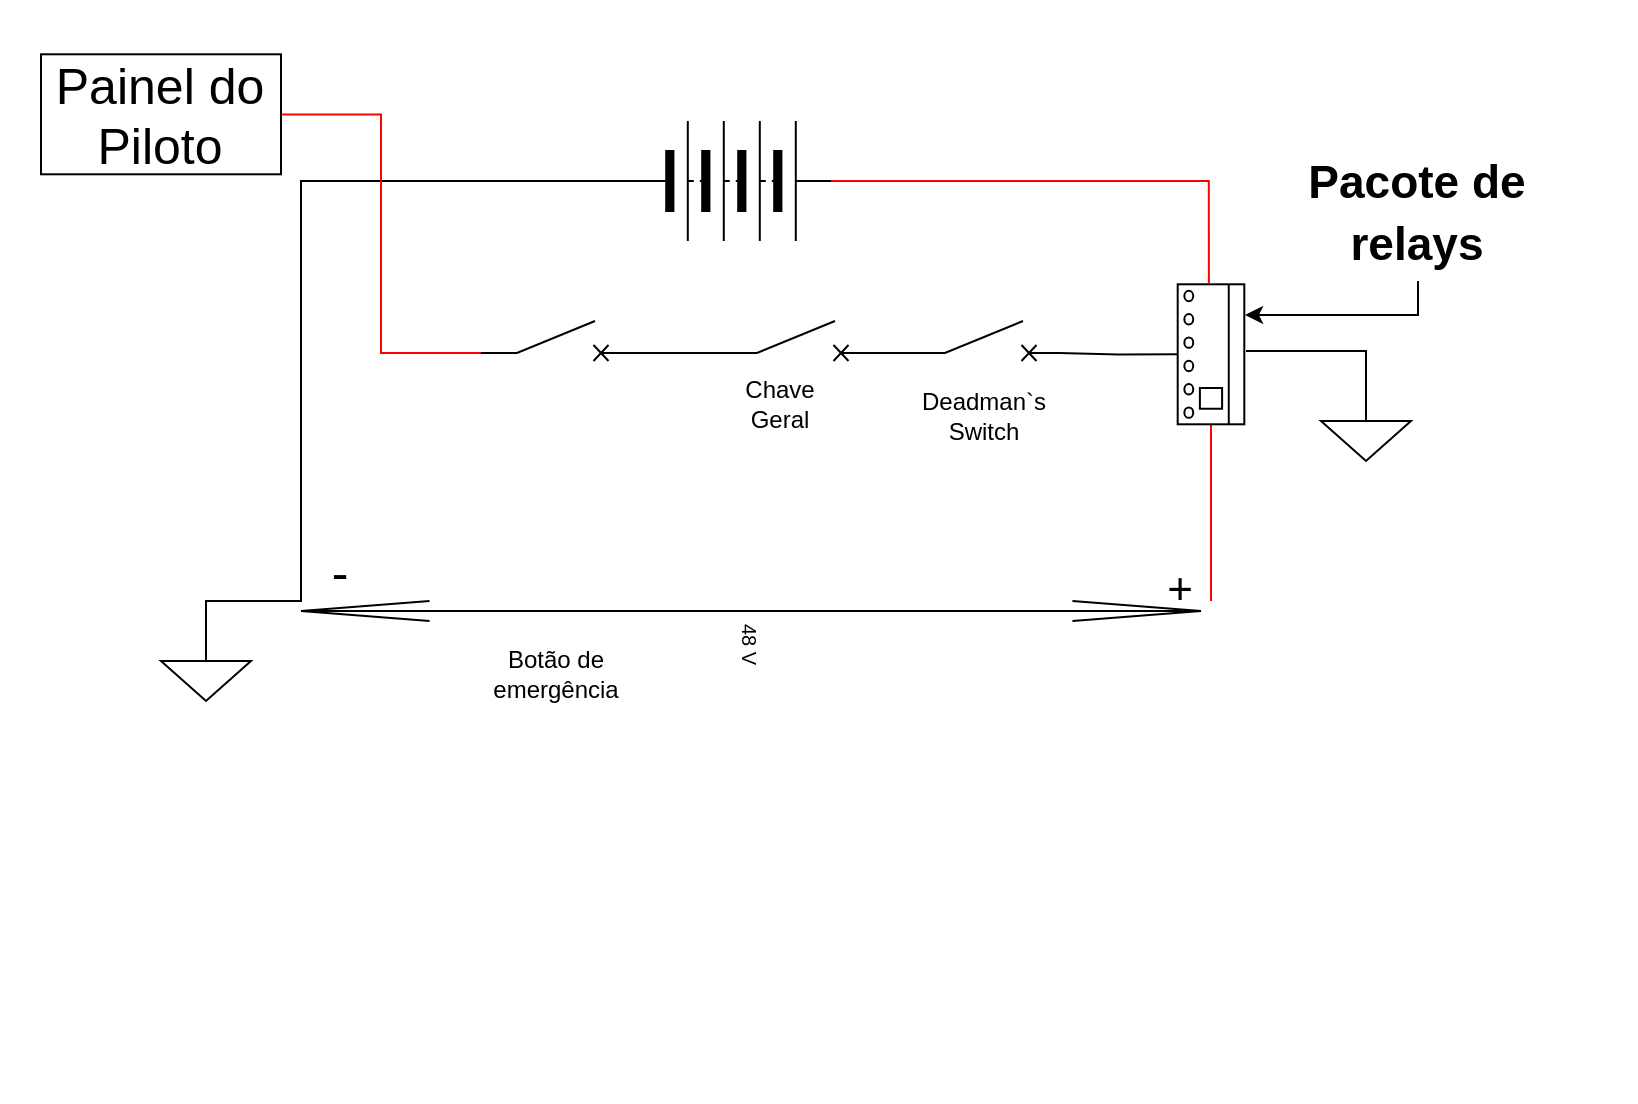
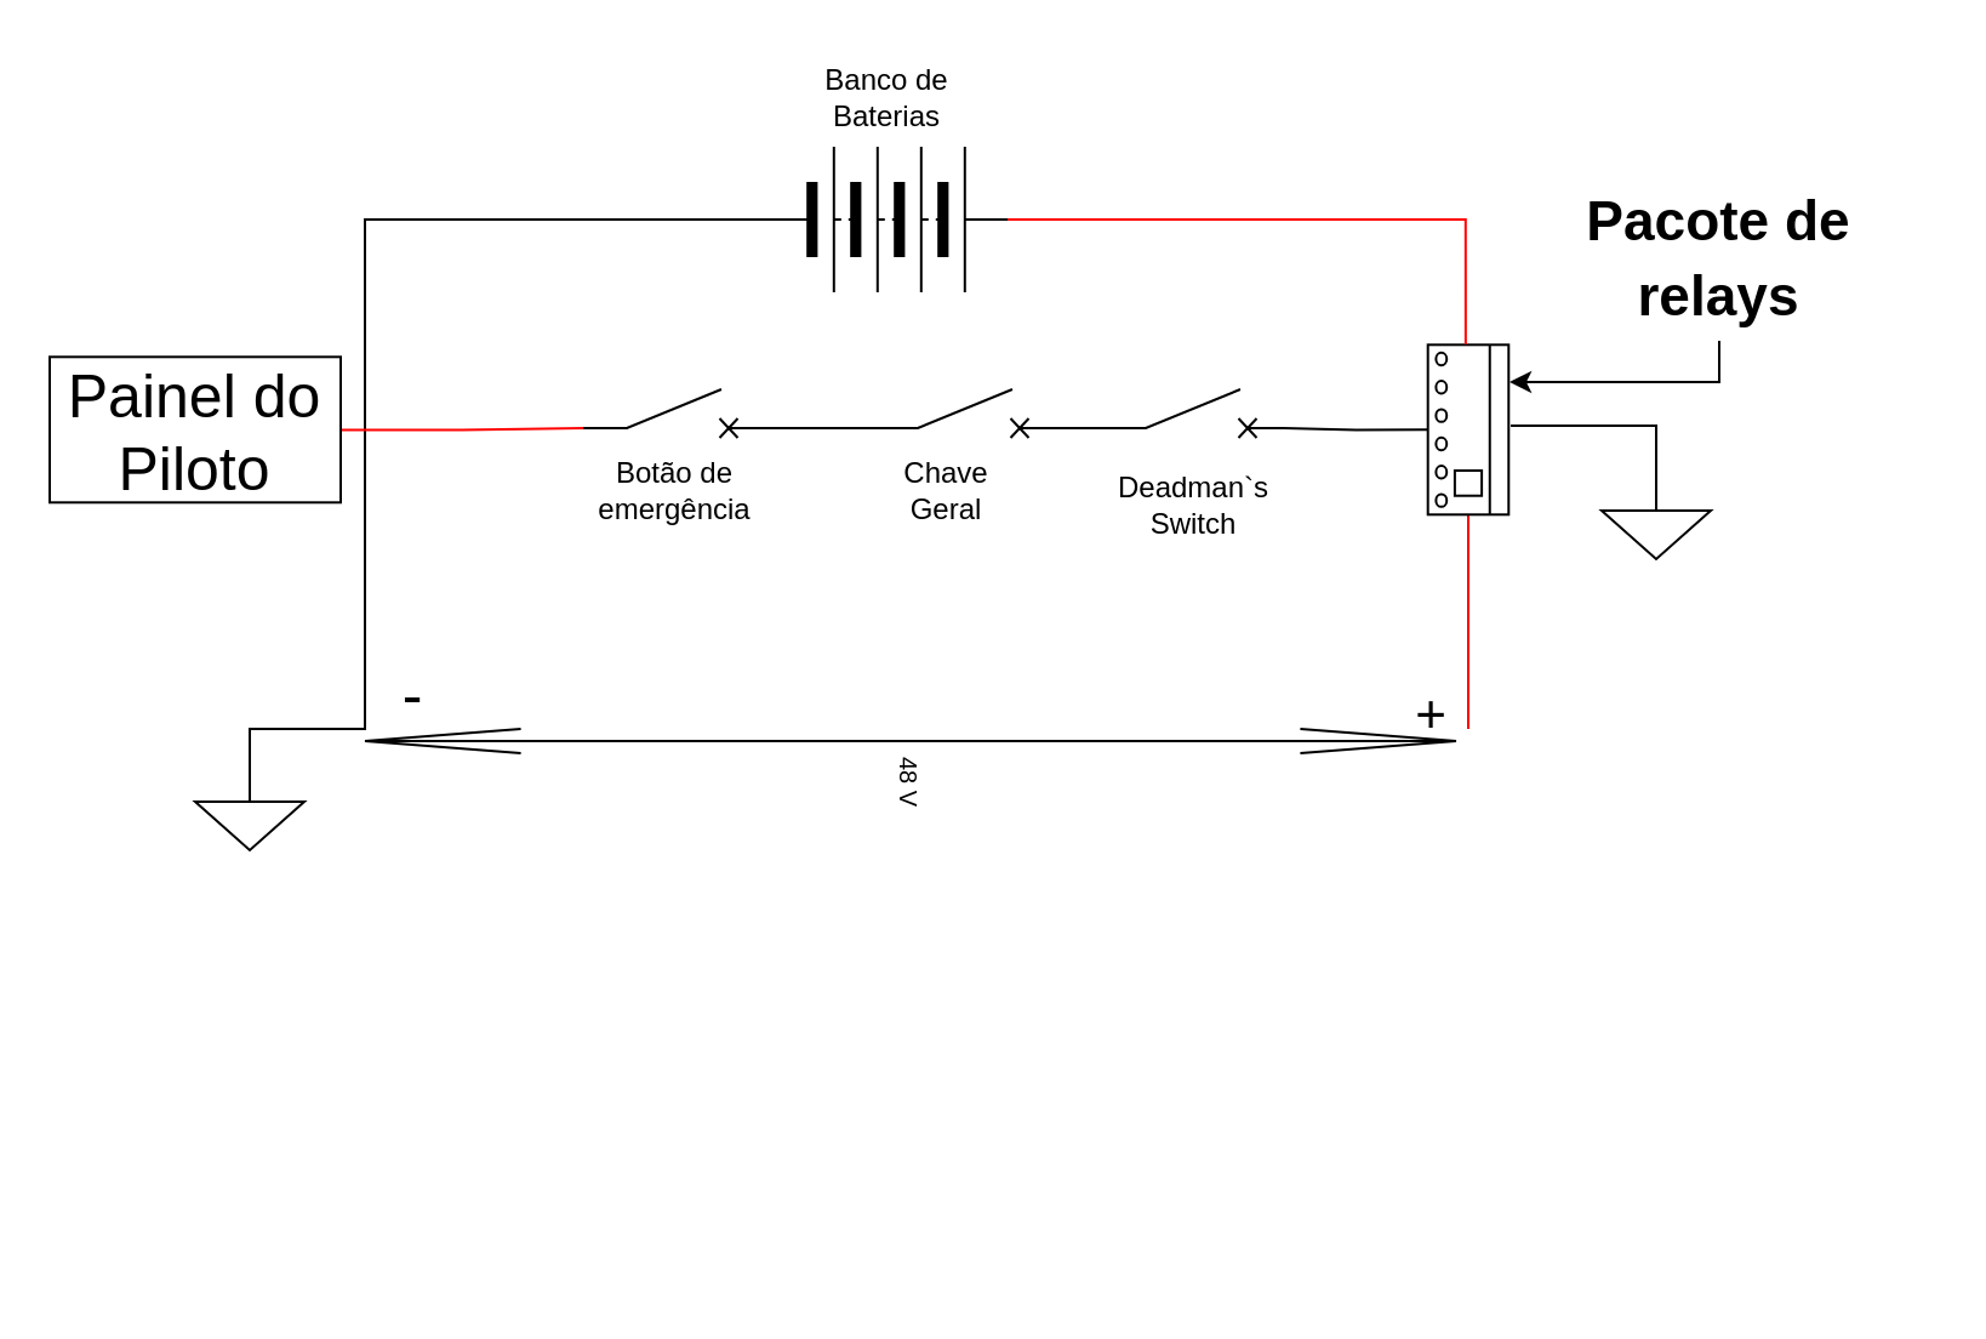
  <mxCell id="0" />
  <mxCell id="1" parent="0" />
  <mxCell id="2" style="edgeStyle=orthogonalEdgeStyle;rounded=0;orthogonalLoop=1;jettySize=auto;html=1;exitX=0;exitY=0.8;exitDx=0;exitDy=0;entryX=1;entryY=0.8;entryDx=0;entryDy=0;endArrow=none;endFill=0;" edge="1" parent="1" source="3" target="5"><mxGeometry relative="1" as="geometry" /></mxCell>
  <mxCell id="3" value="" style="pointerEvents=1;verticalLabelPosition=bottom;shadow=0;dashed=0;align=center;html=1;verticalAlign=top;shape=mxgraph.electrical.electro-mechanical.circuitBreaker2;elSwitchState=off;" vertex="1" parent="1"><mxGeometry x="454" y="160" width="75" height="20" as="geometry" /></mxCell>
  <mxCell id="4" style="edgeStyle=orthogonalEdgeStyle;rounded=0;orthogonalLoop=1;jettySize=auto;html=1;exitX=0;exitY=0.8;exitDx=0;exitDy=0;entryX=1;entryY=0.8;entryDx=0;entryDy=0;endArrow=none;endFill=0;" edge="1" parent="1" source="5" target="15"><mxGeometry relative="1" as="geometry"><mxPoint x="325" y="176.9" as="targetPoint" /></mxGeometry></mxCell>
  <mxCell id="5" value="" style="pointerEvents=1;verticalLabelPosition=bottom;shadow=0;dashed=0;align=center;html=1;verticalAlign=top;shape=mxgraph.electrical.electro-mechanical.circuitBreaker2;elSwitchState=off;" vertex="1" parent="1"><mxGeometry x="360" y="160" width="75" height="20" as="geometry" /></mxCell>
  <mxCell id="6" style="edgeStyle=orthogonalEdgeStyle;rounded=0;orthogonalLoop=1;jettySize=auto;html=1;entryX=1;entryY=0.8;entryDx=0;entryDy=0;endArrow=none;endFill=0;" edge="1" parent="1" source="8" target="3"><mxGeometry relative="1" as="geometry" /></mxCell>
  <mxCell id="7" style="edgeStyle=orthogonalEdgeStyle;rounded=0;orthogonalLoop=1;jettySize=auto;html=1;endArrow=none;endFill=0;strokeColor=#FF0000;" edge="1" parent="1" source="8"><mxGeometry relative="1" as="geometry"><mxPoint x="605" y="300" as="targetPoint" /></mxGeometry></mxCell>
  <mxCell id="8" value="" style="verticalLabelPosition=bottom;dashed=0;shadow=0;html=1;align=center;verticalAlign=top;shape=mxgraph.cabinets.overcurrent_relay_1_32a;rotation=90;" vertex="1" parent="1"><mxGeometry x="570" y="160" width="70" height="33.3" as="geometry" /></mxCell>
  <mxCell id="9" style="edgeStyle=orthogonalEdgeStyle;rounded=0;orthogonalLoop=1;jettySize=auto;html=1;endArrow=none;endFill=0;entryX=0.5;entryY=0;entryDx=0;entryDy=0;entryPerimeter=0;" edge="1" parent="1" source="11" target="21"><mxGeometry relative="1" as="geometry"><mxPoint x="150" y="290" as="targetPoint" /><Array as="points"><mxPoint x="150" y="90" /><mxPoint x="150" y="300" /></Array></mxGeometry></mxCell>
  <mxCell id="10" style="edgeStyle=orthogonalEdgeStyle;rounded=0;orthogonalLoop=1;jettySize=auto;html=1;entryX=-0.004;entryY=0.532;entryDx=0;entryDy=0;entryPerimeter=0;endArrow=none;endFill=0;strokeColor=#FF0000;" edge="1" parent="1" source="11" target="8"><mxGeometry relative="1" as="geometry" /></mxCell>
  <mxCell id="11" value="" style="pointerEvents=1;verticalLabelPosition=bottom;shadow=0;dashed=0;align=center;html=1;verticalAlign=top;shape=mxgraph.electrical.miscellaneous.batteryStack;rotation=0;" vertex="1" parent="1"><mxGeometry x="315" y="60" width="100" height="60" as="geometry" /></mxCell>
+ <mxCell id="12" value="Banco de Baterias" style="text;html=1;strokeColor=none;fillColor=none;align=center;verticalAlign=middle;whiteSpace=wrap;rounded=0;" vertex="1" parent="1"><mxGeometry x="327.5" y="20" width="75" height="40" as="geometry" /></mxCell>
  <mxCell id="13" value="Deadman`s Switch" style="text;html=1;strokeColor=none;fillColor=none;align=center;verticalAlign=middle;whiteSpace=wrap;rounded=0;" vertex="1" parent="1"><mxGeometry x="461.5" y="193.3" width="60" height="30" as="geometry" /></mxCell>
  <mxCell id="14" value="Chave Geral" style="text;html=1;strokeColor=none;fillColor=none;align=center;verticalAlign=middle;whiteSpace=wrap;rounded=0;" vertex="1" parent="1"><mxGeometry x="360" y="186.65" width="60" height="30" as="geometry" /></mxCell>
  <mxCell id="15" value="" style="pointerEvents=1;verticalLabelPosition=bottom;shadow=0;dashed=0;align=center;html=1;verticalAlign=top;shape=mxgraph.electrical.electro-mechanical.circuitBreaker2;elSwitchState=off;" vertex="1" parent="1"><mxGeometry x="240" y="160" width="75" height="20" as="geometry" /></mxCell>
- <mxCell id="16" value="Botão de emergência" style="text;html=1;strokeColor=none;fillColor=none;align=center;verticalAlign=middle;whiteSpace=wrap;rounded=0;" vertex="1" parent="1"><mxGeometry x="248" y="321.65" width="60" height="30" as="geometry" /></mxCell>
+ <mxCell id="16" value="Botão de emergência" style="text;html=1;strokeColor=none;fillColor=none;align=center;verticalAlign=middle;whiteSpace=wrap;rounded=0;" vertex="1" parent="1"><mxGeometry x="248" y="186.65" width="60" height="30" as="geometry" /></mxCell>
  <mxCell id="17" value="&lt;font style=&quot;font-size: 25px;&quot;&gt;-&lt;/font&gt;" style="text;html=1;strokeColor=none;fillColor=none;align=center;verticalAlign=middle;whiteSpace=wrap;rounded=0;" vertex="1" parent="1"><mxGeometry x="140" y="270" width="60" height="30" as="geometry" /></mxCell>
  <mxCell id="18" value="&lt;font style=&quot;font-size: 22px;&quot;&gt;+&lt;/font&gt;" style="text;html=1;strokeColor=none;fillColor=none;align=center;verticalAlign=middle;whiteSpace=wrap;rounded=0;" vertex="1" parent="1"><mxGeometry x="560" y="280" width="60" height="30" as="geometry" /></mxCell>
  <mxCell id="19" style="edgeStyle=orthogonalEdgeStyle;rounded=0;orthogonalLoop=1;jettySize=auto;html=1;strokeColor=#FF0000;fontSize=25;endArrow=none;endFill=0;entryX=0;entryY=0.8;entryDx=0;entryDy=0;" edge="1" parent="1" source="20" target="15"><mxGeometry relative="1" as="geometry"><mxPoint x="220" y="130" as="targetPoint" /></mxGeometry></mxCell>
- <mxCell id="20" value="Painel do Piloto" style="rounded=0;whiteSpace=wrap;html=1;fontSize=25;" vertex="1" parent="1"><mxGeometry x="20" y="26.65" width="120" height="60" as="geometry" /></mxCell>
+ <mxCell id="20" value="Painel do Piloto" style="rounded=0;whiteSpace=wrap;html=1;fontSize=25;" vertex="1" parent="1"><mxGeometry x="20" y="146.65" width="120" height="60" as="geometry" /></mxCell>
  <mxCell id="21" value="" style="pointerEvents=1;verticalLabelPosition=bottom;shadow=0;dashed=0;align=center;html=1;verticalAlign=top;shape=mxgraph.electrical.signal_sources.signal_ground;fontSize=25;" vertex="1" parent="1"><mxGeometry x="80" y="320" width="45" height="30" as="geometry" /></mxCell>
  <mxCell id="22" style="edgeStyle=orthogonalEdgeStyle;rounded=0;orthogonalLoop=1;jettySize=auto;html=1;exitX=0.5;exitY=0;exitDx=0;exitDy=0;exitPerimeter=0;entryX=0.477;entryY=-0.026;entryDx=0;entryDy=0;entryPerimeter=0;strokeColor=#000000;fontSize=25;endArrow=none;endFill=0;" edge="1" parent="1" source="23" target="8"><mxGeometry relative="1" as="geometry"><Array as="points"><mxPoint x="683" y="175" /></Array></mxGeometry></mxCell>
  <mxCell id="23" value="" style="pointerEvents=1;verticalLabelPosition=bottom;shadow=0;dashed=0;align=center;html=1;verticalAlign=top;shape=mxgraph.electrical.signal_sources.signal_ground;fontSize=25;" vertex="1" parent="1"><mxGeometry x="660" y="200" width="45" height="30" as="geometry" /></mxCell>
  <mxCell id="24" value="48 V" style="labelPosition=right;align=left;shape=mxgraph.electrical.signal_sources.voltage;shadow=0;dashed=0;strokeWidth=1;fontSize=10;html=1;rotation=90;" vertex="1" parent="1"><mxGeometry x="370" y="80" width="10" height="450" as="geometry" /></mxCell>
  <mxCell id="25" style="edgeStyle=orthogonalEdgeStyle;rounded=0;orthogonalLoop=1;jettySize=auto;html=1;entryX=0.219;entryY=-0.011;entryDx=0;entryDy=0;entryPerimeter=0;strokeColor=#000000;fontSize=23;endArrow=classic;endFill=1;" edge="1" parent="1" source="26" target="8"><mxGeometry relative="1" as="geometry"><Array as="points"><mxPoint x="709" y="157" /></Array></mxGeometry></mxCell>
  <mxCell id="26" value="&lt;font style=&quot;font-size: 23px;&quot;&gt;&lt;b&gt;Pacote de relays&lt;/b&gt;&lt;/font&gt;" style="text;html=1;strokeColor=none;fillColor=none;align=center;verticalAlign=middle;whiteSpace=wrap;rounded=0;fontSize=25;" vertex="1" parent="1"><mxGeometry x="620" y="70" width="177" height="70" as="geometry" /></mxCell>
